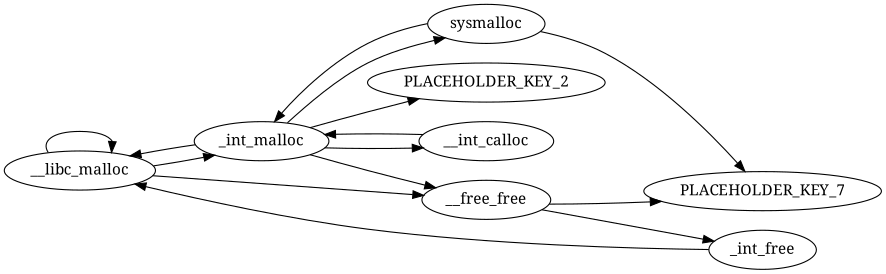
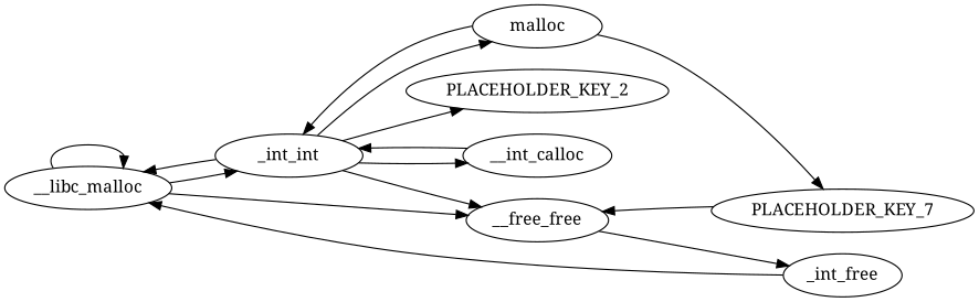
  digraph {
    fontname="Noto Serif"
    rankdir=LR
    node [fontname="Noto Serif"]
    edge [fontname="Noto Serif"]
    n1 [label=__libc_malloc]
    n2 [label=__free_free]
-   n3 [label=_int_malloc]
+   n3 [label=_int_int]
    n4 [label=PLACEHOLDER_KEY_2]
    n5 [label=PLACEHOLDER_KEY_7]
    n6 [label=_int_free]
-   n7 [label=sysmalloc]
+   n7 [label=malloc]
    n8 [label=__int_calloc]
    n1 -> n1
    n1 -> n2
    n1 -> n3
    n2 -> n6
    n3 -> n1
    n3 -> n2
    n3 -> n4
    n3 -> n7
    n3 -> n8
-   n2 -> n5
+   n5 -> n2
    n6 -> n1
    n7 -> n3
    n7 -> n5
    n8 -> n3
  }
